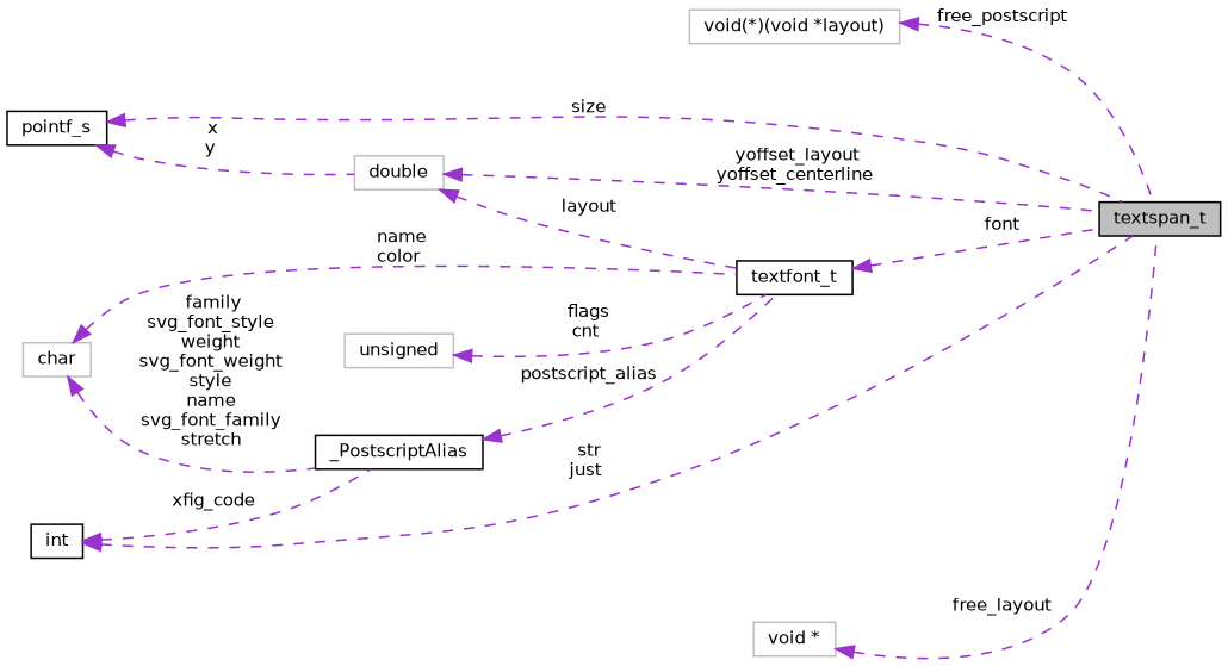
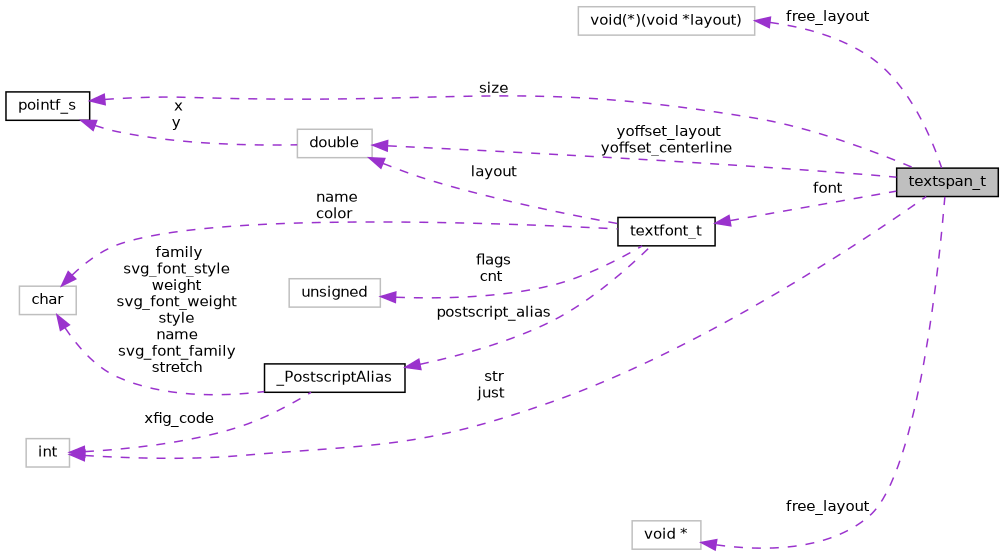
  digraph {
    rankdir=LR
    node [color=grey75 fontname=Helvetica fontsize=10 shape=record]
    edge [color=darkorchid3 dir=back fontname=Helvetica fontsize=10 labelfontname=Helvetica labelfontsize=10 style=dashed]
    n1 [color=black fillcolor=grey75 fontcolor=black height=0.2 label=textspan_t style=filled width=0.4]
    n2 [height=0.2 label="void(*)(void *layout)" width=0.4]
    n3 [height=0.2 label=double width=0.4]
    n4 [color=black height=0.2 label=textfont_t width=0.4]
    n5 [color=black height=0.2 label=pointf_s width=0.4]
    n6 [height=0.2 label=char width=0.4]
    n7 [color=black height=0.2 label=_PostscriptAlias width=0.4]
-   n8 [color=black height=0.2 label=int width=0.4]
+   n8 [height=0.2 label=int width=0.4]
    n9 [height=0.2 label=unsigned width=0.4]
    n10 [height=0.2 label="void *" width=0.4]
-   n2 -> n1 [label=" free_postscript"]
+   n2 -> n1 [label=" free_layout"]
    n3 -> n1 [label=" yoffset_layout\nyoffset_centerline"]
    n3 -> n4 [label=" layout"]
    n4 -> n1 [label=" font"]
    n5 -> n1 [label=" size"]
    n5 -> n3 [label=" x\ny"]
    n6 -> n4 [label=" name\ncolor"]
    n6 -> n7 [label=" family\nsvg_font_style\nweight\nsvg_font_weight\nstyle\nname\nsvg_font_family\nstretch"]
    n7 -> n4 [label=" postscript_alias"]
    n8 -> n1 [label=" str\njust"]
    n8 -> n7 [label=" xfig_code"]
    n9 -> n4 [label=" flags\ncnt"]
    n10 -> n1 [label=" free_layout"]
  }
